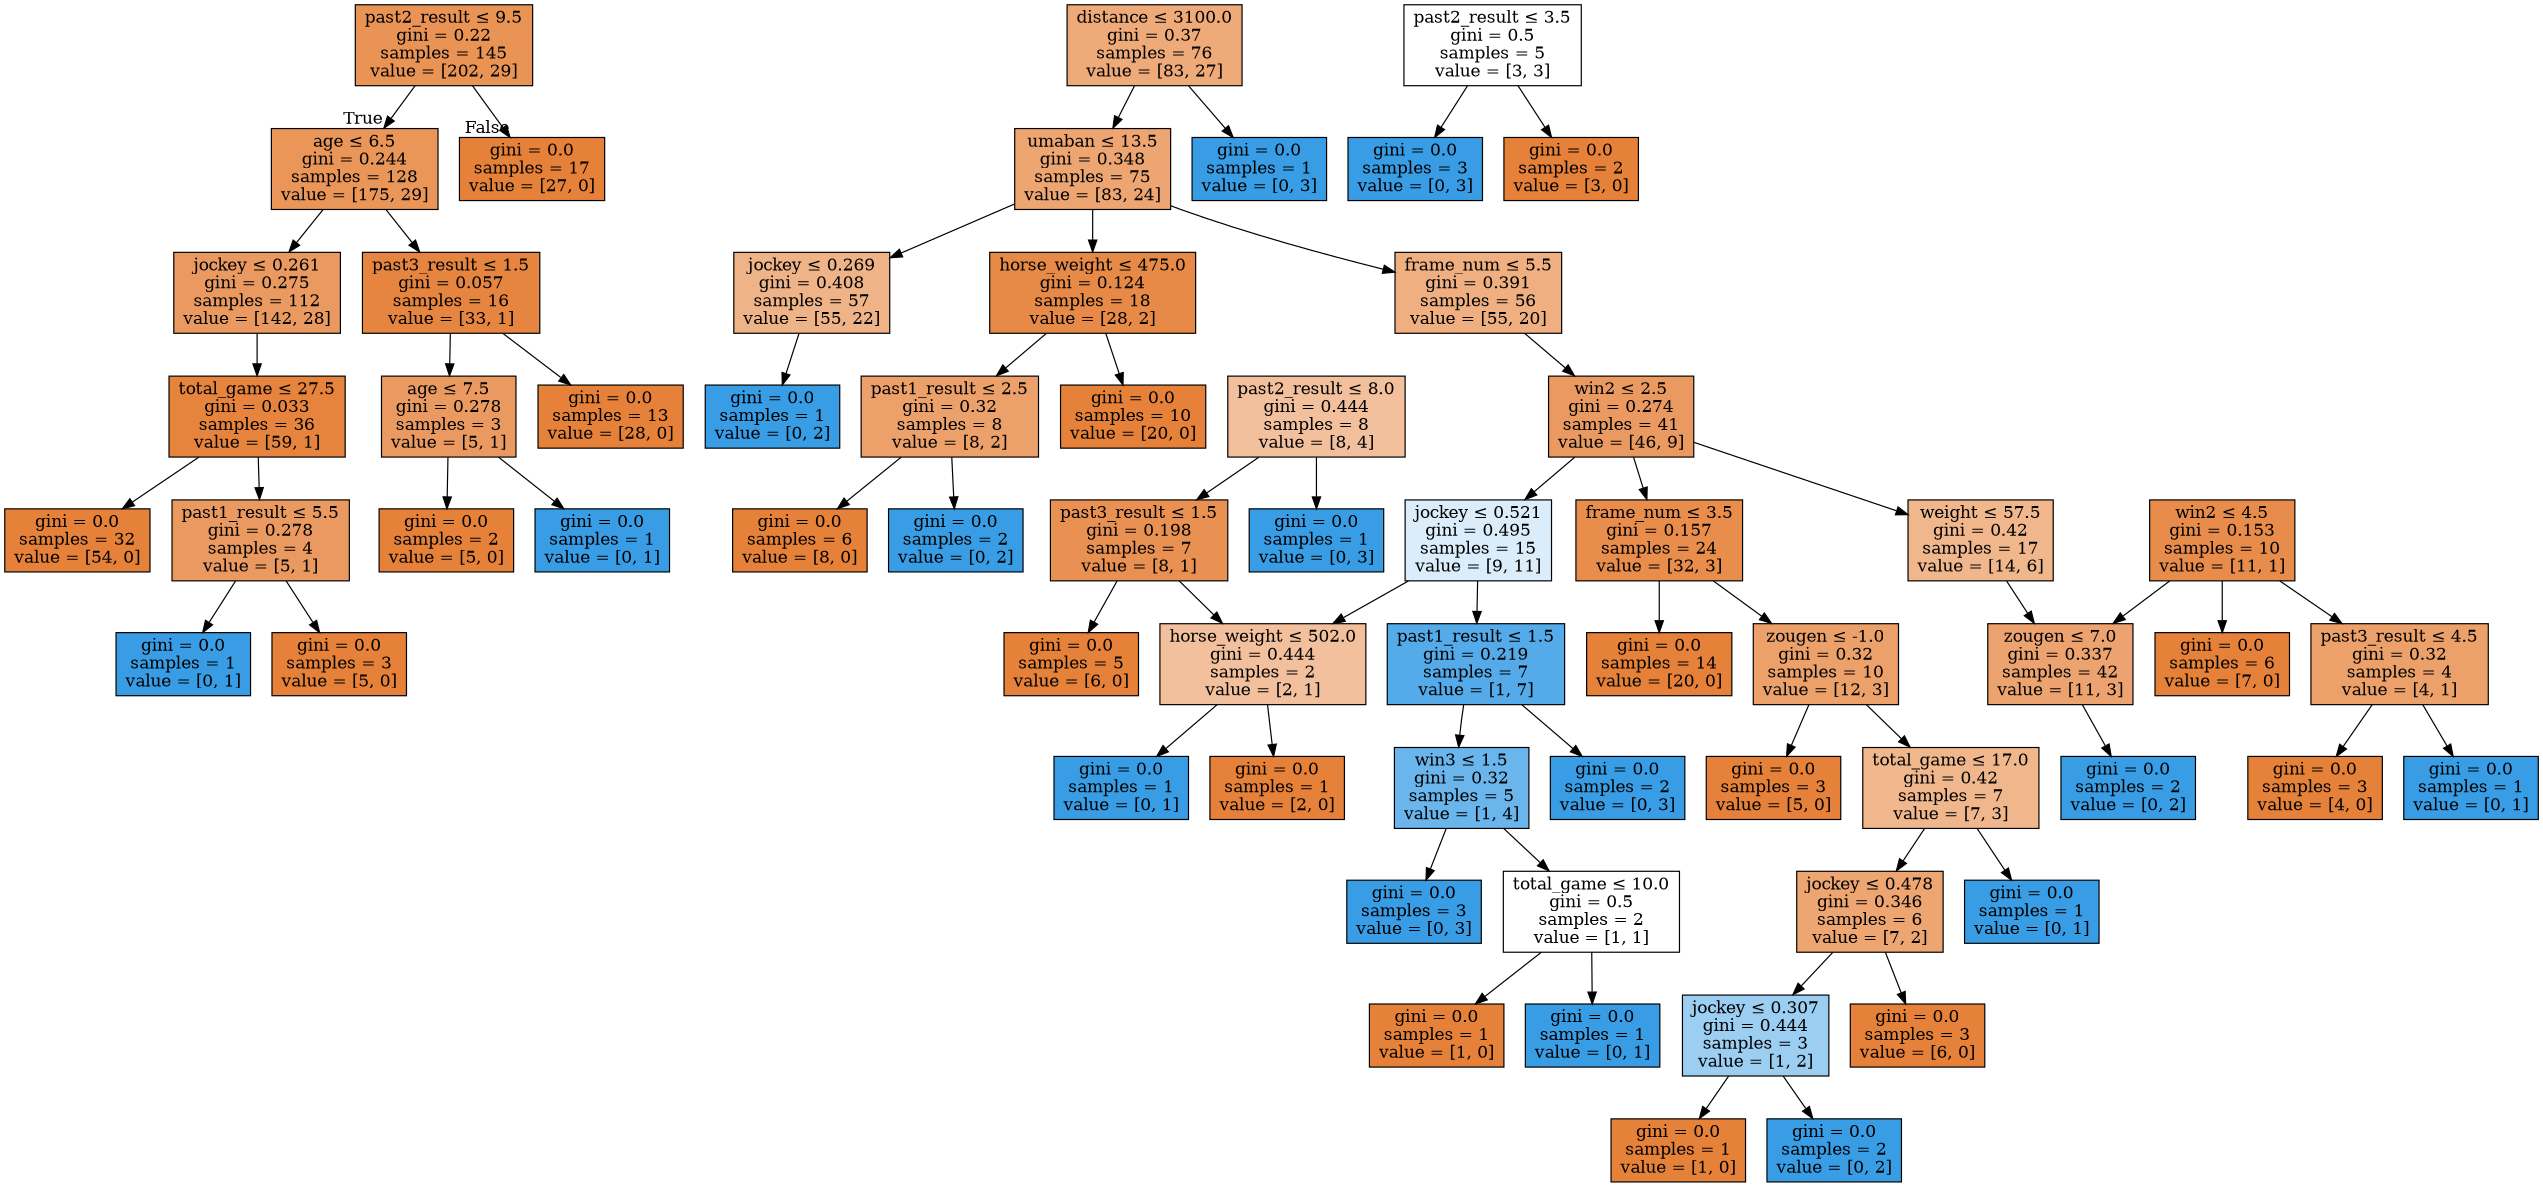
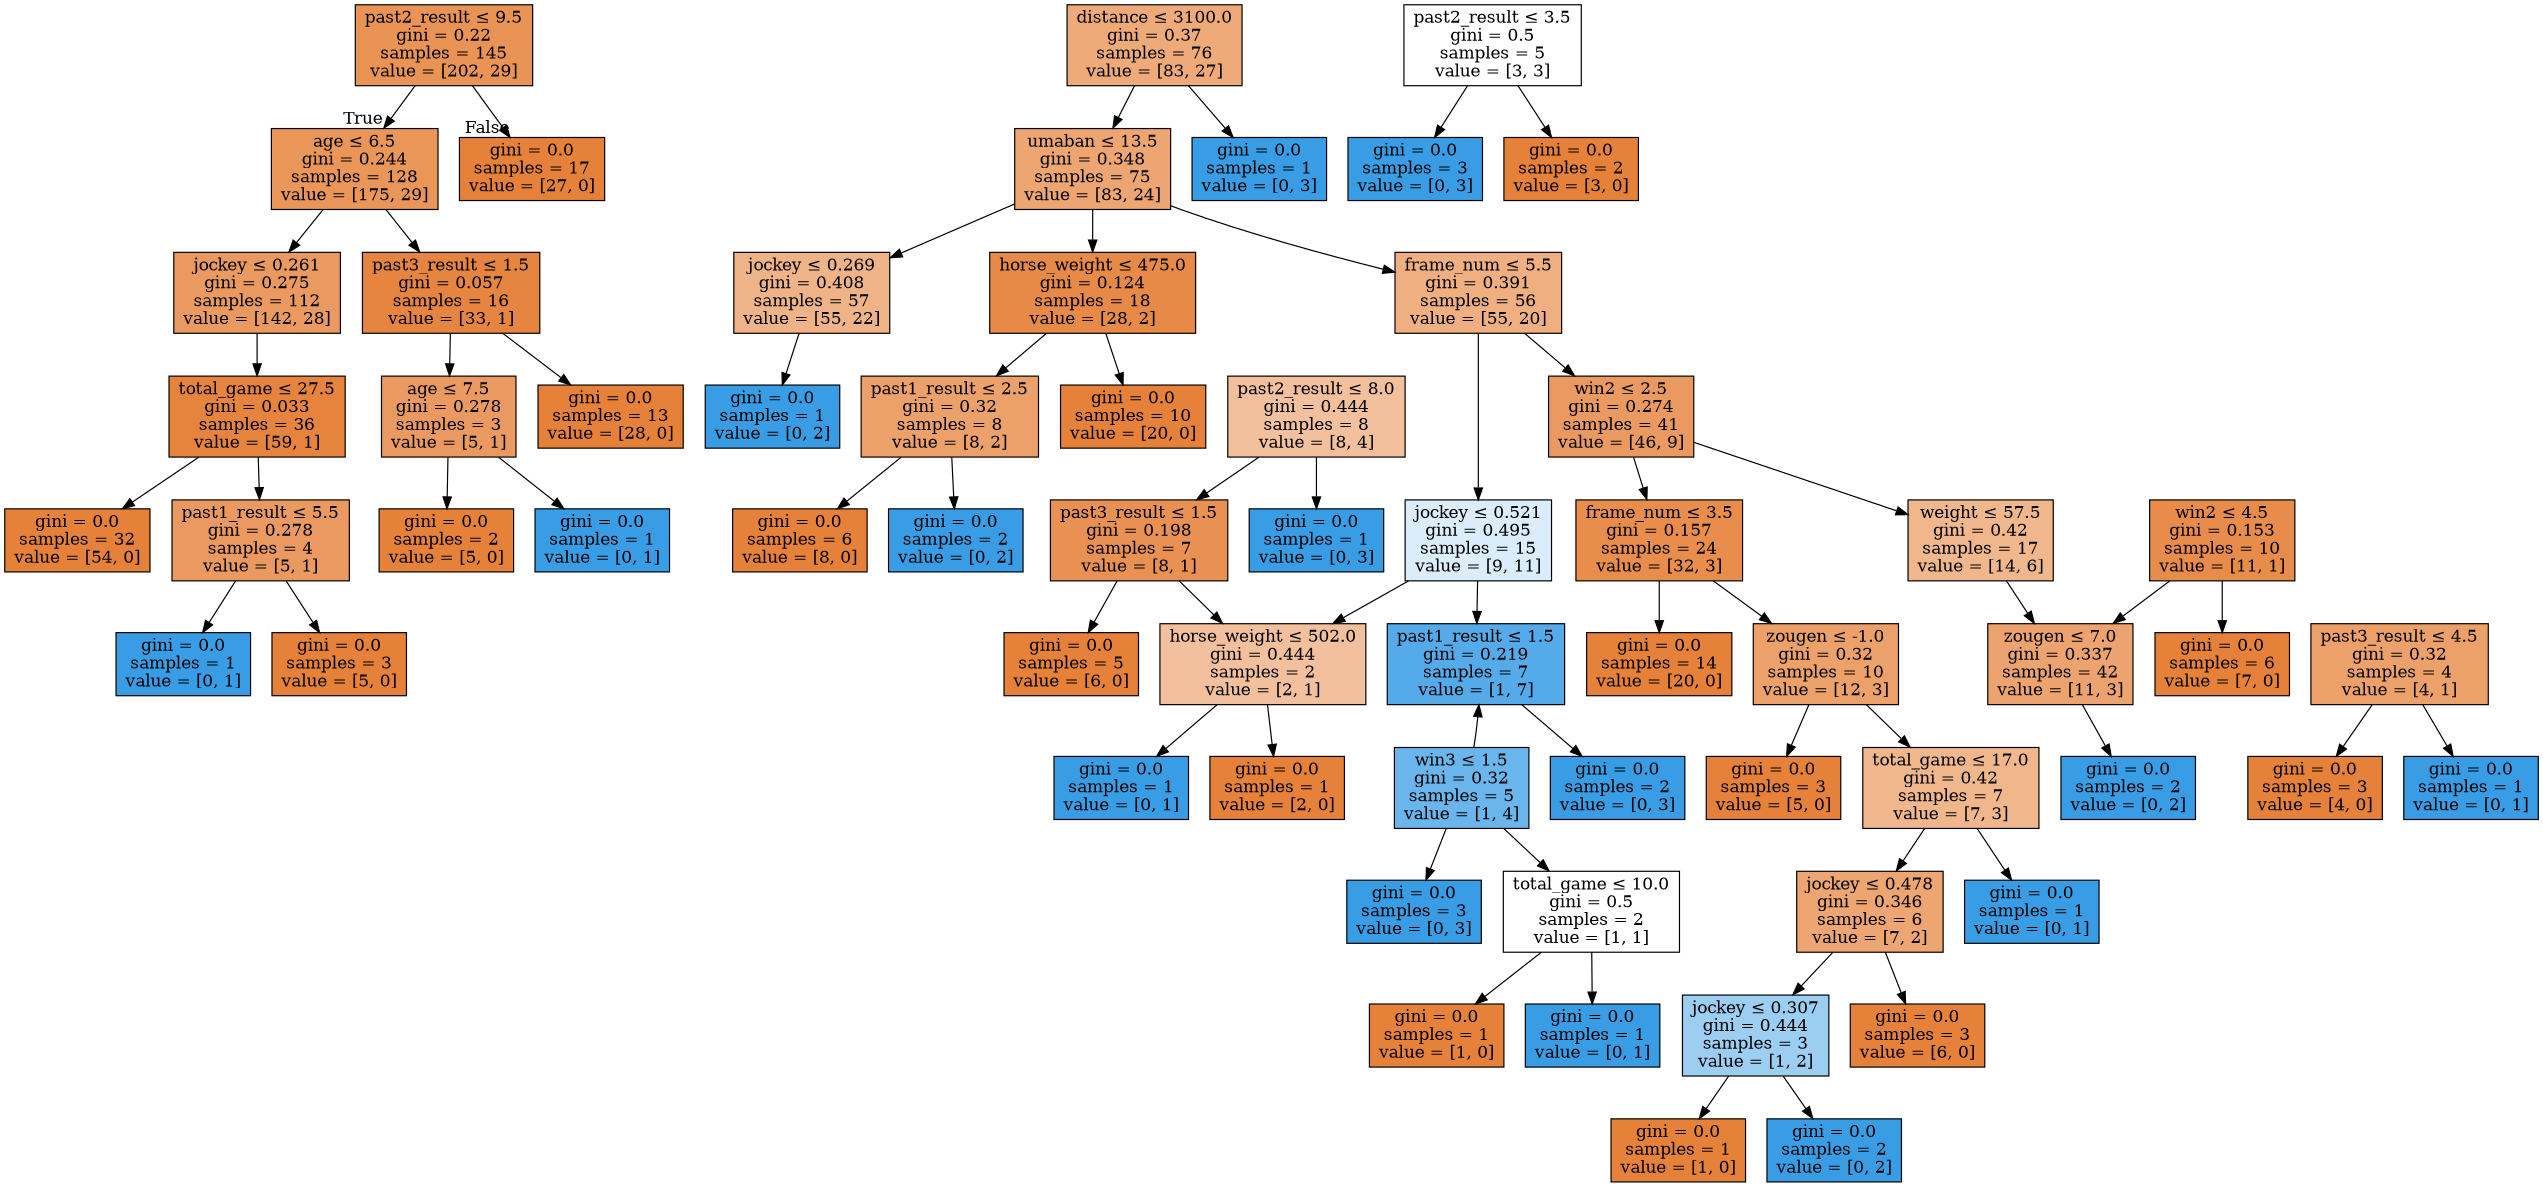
  digraph {
    node [color=black fillcolor="#e58139ff" shape=box style=filled]
    n1 [fillcolor="#e58139da" label=<past2_result &le; 9.5<br/>gini = 0.22<br/>samples = 145<br/>value = [202, 29]>]
    n2 [fillcolor="#e58139d5" label=<age &le; 6.5<br/>gini = 0.244<br/>samples = 128<br/>value = [175, 29]>]
    n3 [label=<gini = 0.0<br/>samples = 17<br/>value = [27, 0]>]
    n4 [fillcolor="#e58139cd" label=<jockey &le; 0.261<br/>gini = 0.275<br/>samples = 112<br/>value = [142, 28]>]
    n5 [fillcolor="#e58139f7" label=<past3_result &le; 1.5<br/>gini = 0.057<br/>samples = 16<br/>value = [33, 1]>]
    n6 [fillcolor="#e58139fb" label=<total_game &le; 27.5<br/>gini = 0.033<br/>samples = 36<br/>value = [59, 1]>]
    n7 [fillcolor="#e58139cc" label=<age &le; 7.5<br/>gini = 0.278<br/>samples = 3<br/>value = [5, 1]>]
    n8 [label=<gini = 0.0<br/>samples = 13<br/>value = [28, 0]>]
    n9 [label=<gini = 0.0<br/>samples = 32<br/>value = [54, 0]>]
    n10 [fillcolor="#e58139cc" label=<past1_result &le; 5.5<br/>gini = 0.278<br/>samples = 4<br/>value = [5, 1]>]
    n11 [fillcolor="#e58139ac" label=<distance &le; 3100.0<br/>gini = 0.37<br/>samples = 76<br/>value = [83, 27]>]
    n12 [fillcolor="#e58139b5" label=<umaban &le; 13.5<br/>gini = 0.348<br/>samples = 75<br/>value = [83, 24]>]
    n13 [fillcolor="#399de5ff" label=<gini = 0.0<br/>samples = 1<br/>value = [0, 3]>]
    n14 [fillcolor="#399de5ff" label=<gini = 0.0<br/>samples = 1<br/>value = [0, 1]>]
    n15 [label=<gini = 0.0<br/>samples = 3<br/>value = [5, 0]>]
    n16 [fillcolor="#e5813999" label=<jockey &le; 0.269<br/>gini = 0.408<br/>samples = 57<br/>value = [55, 22]>]
    n17 [fillcolor="#e58139ed" label=<horse_weight &le; 475.0<br/>gini = 0.124<br/>samples = 18<br/>value = [28, 2]>]
    n18 [fillcolor="#e58139a2" label=<frame_num &le; 5.5<br/>gini = 0.391<br/>samples = 56<br/>value = [55, 20]>]
    n19 [fillcolor="#399de5ff" label=<gini = 0.0<br/>samples = 1<br/>value = [0, 2]>]
    n20 [fillcolor="#e58139bf" label=<past1_result &le; 2.5<br/>gini = 0.32<br/>samples = 8<br/>value = [8, 2]>]
    n21 [label=<gini = 0.0<br/>samples = 10<br/>value = [20, 0]>]
    n22 [fillcolor="#e58139cd" label=<win2 &le; 2.5<br/>gini = 0.274<br/>samples = 41<br/>value = [46, 9]>]
    n23 [fillcolor="#399de52e" label=<jockey &le; 0.521<br/>gini = 0.495<br/>samples = 15<br/>value = [9, 11]>]
    n24 [fillcolor="#e58139e7" label=<frame_num &le; 3.5<br/>gini = 0.157<br/>samples = 24<br/>value = [32, 3]>]
    n25 [fillcolor="#e5813992" label=<weight &le; 57.5<br/>gini = 0.42<br/>samples = 17<br/>value = [14, 6]>]
    n26 [fillcolor="#399de5db" label=<past1_result &le; 1.5<br/>gini = 0.219<br/>samples = 7<br/>value = [1, 7]>]
    n27 [fillcolor="#e581397f" label=<horse_weight &le; 502.0<br/>gini = 0.444<br/>samples = 2<br/>value = [2, 1]>]
    n28 [label=<gini = 0.0<br/>samples = 14<br/>value = [20, 0]>]
    n29 [fillcolor="#e58139bf" label=<zougen &le; -1.0<br/>gini = 0.32<br/>samples = 10<br/>value = [12, 3]>]
    n30 [fillcolor="#e58139b9" label=<zougen &le; 7.0<br/>gini = 0.337<br/>samples = 42<br/>value = [11, 3]>]
    n31 [label=<gini = 0.0<br/>samples = 3<br/>value = [5, 0]>]
    n32 [fillcolor="#e5813992" label=<total_game &le; 17.0<br/>gini = 0.42<br/>samples = 7<br/>value = [7, 3]>]
    n33 [fillcolor="#e58139b6" label=<jockey &le; 0.478<br/>gini = 0.346<br/>samples = 6<br/>value = [7, 2]>]
    n34 [fillcolor="#399de5ff" label=<gini = 0.0<br/>samples = 1<br/>value = [0, 1]>]
    n35 [fillcolor="#399de57f" label=<jockey &le; 0.307<br/>gini = 0.444<br/>samples = 3<br/>value = [1, 2]>]
    n36 [label=<gini = 0.0<br/>samples = 3<br/>value = [6, 0]>]
    n37 [label=<gini = 0.0<br/>samples = 1<br/>value = [1, 0]>]
    n38 [fillcolor="#399de5ff" label=<gini = 0.0<br/>samples = 2<br/>value = [0, 2]>]
    n39 [fillcolor="#399de5ff" label=<gini = 0.0<br/>samples = 2<br/>value = [0, 2]>]
    n40 [fillcolor="#e5813900" label=<past2_result &le; 3.5<br/>gini = 0.5<br/>samples = 5<br/>value = [3, 3]>]
    n41 [fillcolor="#399de5ff" label=<gini = 0.0<br/>samples = 3<br/>value = [0, 3]>]
    n42 [label=<gini = 0.0<br/>samples = 2<br/>value = [3, 0]>]
    n43 [fillcolor="#e58139e8" label=<win2 &le; 4.5<br/>gini = 0.153<br/>samples = 10<br/>value = [11, 1]>]
    n44 [label=<gini = 0.0<br/>samples = 6<br/>value = [7, 0]>]
    n45 [fillcolor="#e58139bf" label=<past3_result &le; 4.5<br/>gini = 0.32<br/>samples = 4<br/>value = [4, 1]>]
    n46 [label=<gini = 0.0<br/>samples = 3<br/>value = [4, 0]>]
    n47 [fillcolor="#399de5ff" label=<gini = 0.0<br/>samples = 1<br/>value = [0, 1]>]
    n48 [fillcolor="#e581397f" label=<past2_result &le; 8.0<br/>gini = 0.444<br/>samples = 8<br/>value = [8, 4]>]
    n49 [fillcolor="#e58139df" label=<past3_result &le; 1.5<br/>gini = 0.198<br/>samples = 7<br/>value = [8, 1]>]
    n50 [fillcolor="#399de5ff" label=<gini = 0.0<br/>samples = 1<br/>value = [0, 3]>]
    n51 [fillcolor="#399de5bf" label=<win3 &le; 1.5<br/>gini = 0.32<br/>samples = 5<br/>value = [1, 4]>]
    n52 [fillcolor="#399de5ff" label=<gini = 0.0<br/>samples = 2<br/>value = [0, 3]>]
    n53 [label=<gini = 0.0<br/>samples = 5<br/>value = [6, 0]>]
    n54 [fillcolor="#399de5ff" label=<gini = 0.0<br/>samples = 1<br/>value = [0, 1]>]
    n55 [label=<gini = 0.0<br/>samples = 1<br/>value = [2, 0]>]
    n56 [fillcolor="#399de5ff" label=<gini = 0.0<br/>samples = 3<br/>value = [0, 3]>]
    n57 [fillcolor="#e5813900" label=<total_game &le; 10.0<br/>gini = 0.5<br/>samples = 2<br/>value = [1, 1]>]
    n58 [label=<gini = 0.0<br/>samples = 1<br/>value = [1, 0]>]
    n59 [fillcolor="#399de5ff" label=<gini = 0.0<br/>samples = 1<br/>value = [0, 1]>]
    n60 [label=<gini = 0.0<br/>samples = 6<br/>value = [8, 0]>]
    n61 [fillcolor="#399de5ff" label=<gini = 0.0<br/>samples = 2<br/>value = [0, 2]>]
    n62 [label=<gini = 0.0<br/>samples = 2<br/>value = [5, 0]>]
    n63 [fillcolor="#399de5ff" label=<gini = 0.0<br/>samples = 1<br/>value = [0, 1]>]
    n1 -> n2 [headlabel=True labelangle=45 labeldistance=2.5]
    n1 -> n3 [headlabel=False labelangle=-45 labeldistance=2.5]
    n2 -> n4
    n2 -> n5
    n4 -> n6
    n5 -> n7
    n5 -> n8
    n6 -> n9
    n6 -> n10
    n7 -> n62
    n7 -> n63
    n10 -> n14
    n10 -> n15
    n11 -> n12
    n11 -> n13
    n12 -> n16
    n12 -> n17
    n12 -> n18
    n16 -> n19
    n17 -> n20
    n17 -> n21
    n18 -> n22
-   n22 -> n23
+   n18 -> n23
    n20 -> n60
    n20 -> n61
    n22 -> n24
    n22 -> n25
    n23 -> n26
    n23 -> n27
    n24 -> n28
    n24 -> n29
    n25 -> n30
-   n26 -> n51
+   n51 -> n26
    n26 -> n52
    n27 -> n54
    n27 -> n55
    n29 -> n31
    n29 -> n32
    n30 -> n39
    n32 -> n33
    n32 -> n34
    n33 -> n35
    n33 -> n36
    n35 -> n37
    n35 -> n38
    n40 -> n41
    n40 -> n42
    n43 -> n30
    n43 -> n44
-   n43 -> n45
    n45 -> n46
    n45 -> n47
    n48 -> n49
    n48 -> n50
    n49 -> n27
    n49 -> n53
    n51 -> n56
    n51 -> n57
    n57 -> n58
    n57 -> n59
  }
